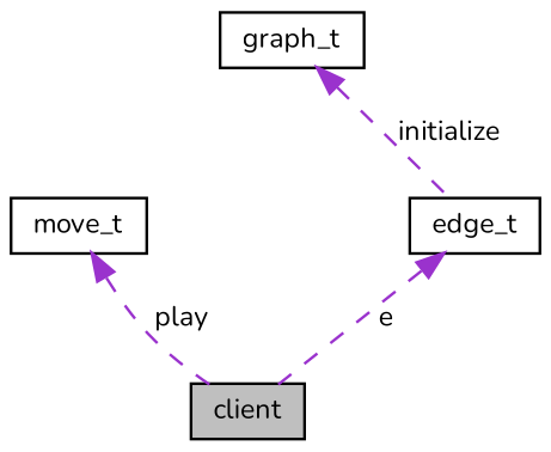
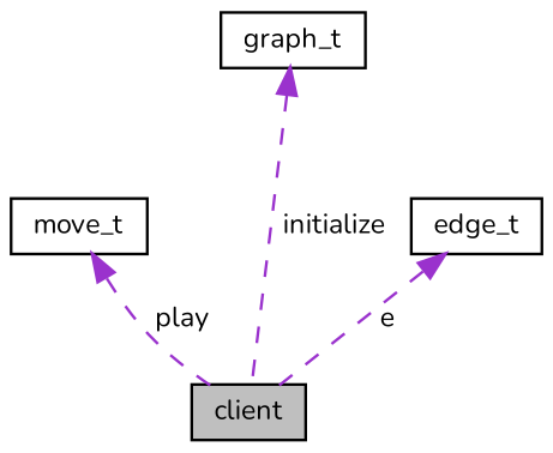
  digraph {
    fontname=Nunito
    node [color=black fillcolor=white fontname=Nunito fontsize=10 shape=record style=filled]
    edge [color=darkorchid3 dir=back fontname=Nunito fontsize=10 labelfontname=Helvetica labelfontsize=10 style=dashed]
    n1 [fillcolor=grey75 fontcolor=black height=0.2 label=client width=0.4]
    n2 [height=0.2 label=move_t width=0.4]
    n3 [height=0.2 label=edge_t width=0.4]
    n4 [height=0.2 label=graph_t width=0.4]
    n2 -> n1 [label=" play"]
    n3 -> n1 [label=" e"]
-   n4 -> n3 [label=" initialize"]
+   n4 -> n1 [label=" initialize"]
  }
